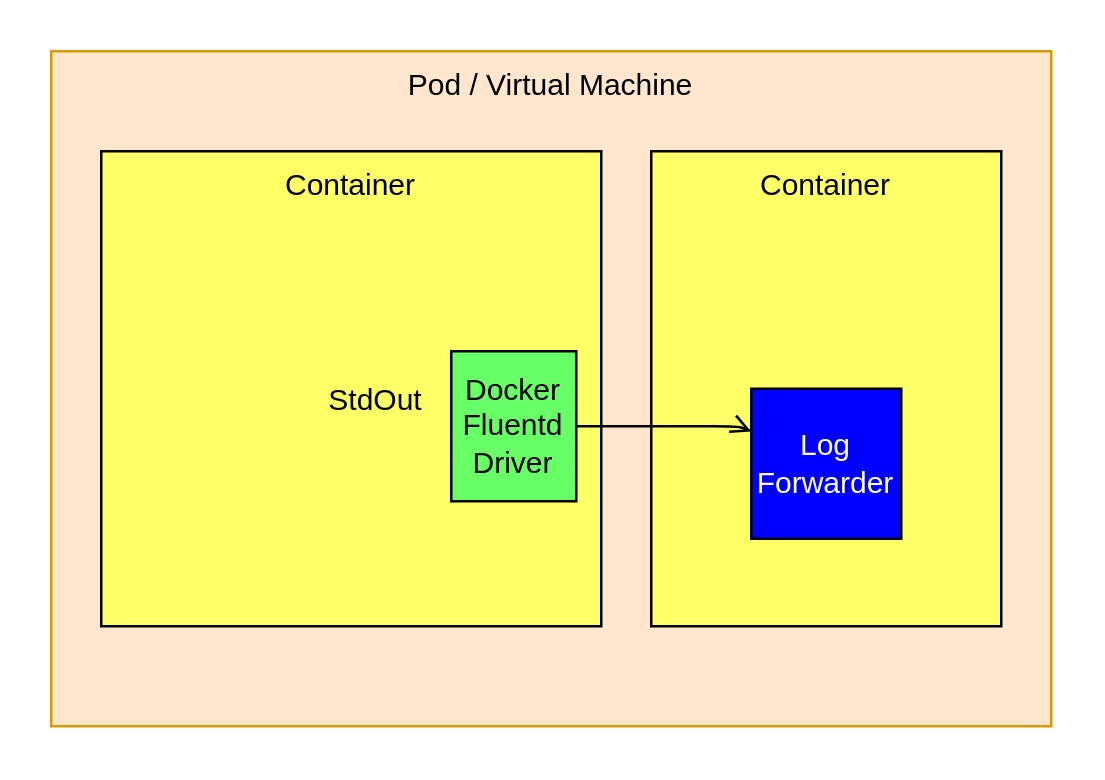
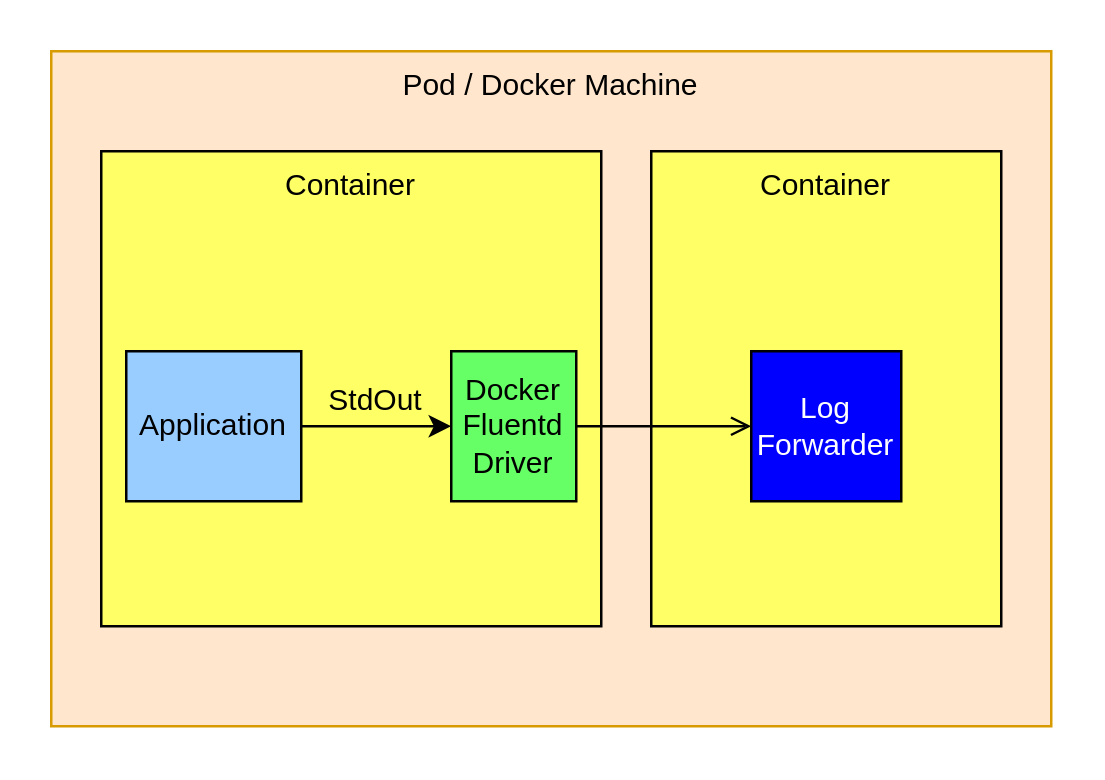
  <mxCell id="0" />
  <mxCell id="1" parent="0" />
- <mxCell id="2" value="Pod / Virtual Machine" style="rounded=0;whiteSpace=wrap;html=1;verticalAlign=top;fillColor=#ffe6cc;strokeColor=#d79b00;" vertex="1" parent="1"><mxGeometry x="20" y="20" width="400" height="270" as="geometry" /></mxCell>
+ <mxCell id="2" value="Pod / Docker Machine" style="rounded=0;whiteSpace=wrap;html=1;verticalAlign=top;fillColor=#ffe6cc;strokeColor=#d79b00;" vertex="1" parent="1"><mxGeometry x="20" y="20" width="400" height="270" as="geometry" /></mxCell>
  <mxCell id="3" value="Container" style="rounded=0;whiteSpace=wrap;html=1;labelPosition=center;verticalLabelPosition=middle;align=center;verticalAlign=top;fillColor=#FFFF66;" vertex="1" parent="1"><mxGeometry x="260" y="60" width="140" height="190" as="geometry" /></mxCell>
  <mxCell id="4" value="Container" style="rounded=0;whiteSpace=wrap;html=1;labelPosition=center;verticalLabelPosition=middle;align=center;verticalAlign=top;fillColor=#FFFF66;" parent="1" vertex="1"><mxGeometry x="40" y="60" width="200" height="190" as="geometry" /></mxCell>
+ <mxCell id="5" value="Application" style="rounded=0;whiteSpace=wrap;html=1;fillColor=#99CCFF;" parent="1" vertex="1"><mxGeometry x="50" y="140" width="70" height="60" as="geometry" /></mxCell>
  <mxCell id="6" value="Docker Fluentd Driver" style="rounded=0;whiteSpace=wrap;html=1;fillColor=#66FF66;" parent="1" vertex="1"><mxGeometry x="180" y="140" width="50" height="60" as="geometry" /></mxCell>
+ <mxCell id="7" value="" style="endArrow=classic;html=1;entryX=0;entryY=0.5;entryDx=0;entryDy=0;exitX=1;exitY=0.5;exitDx=0;exitDy=0;" parent="1" source="5" target="6" edge="1"><mxGeometry width="50" height="50" relative="1" as="geometry"><mxPoint x="50" y="320" as="sourcePoint" /><mxPoint x="100" y="270" as="targetPoint" /></mxGeometry></mxCell>
  <mxCell id="8" value="StdOut" style="text;html=1;strokeColor=none;fillColor=none;align=center;verticalAlign=middle;whiteSpace=wrap;rounded=0;" parent="1" vertex="1"><mxGeometry x="130" y="150" width="40" height="20" as="geometry" /></mxCell>
  <mxCell id="9" value="" style="endArrow=open;html=1;exitX=1;exitY=0.5;exitDx=0;exitDy=0;jumpStyle=sharp;" parent="1" source="6" target="10" edge="1"><mxGeometry width="50" height="50" relative="1" as="geometry"><mxPoint x="280" y="180" as="sourcePoint" /><mxPoint x="295" y="210" as="targetPoint" /><Array as="points"><mxPoint x="295" y="170" /></Array></mxGeometry></mxCell>
- <mxCell id="10" value="Log Forwarder" style="whiteSpace=wrap;html=1;aspect=fixed;fillColor=#0000FF;fontColor=#FFFFFF;" parent="1" vertex="1"><mxGeometry x="300" y="155" width="60" height="60" as="geometry" /></mxCell>
+ <mxCell id="10" value="Log Forwarder" style="whiteSpace=wrap;html=1;aspect=fixed;fillColor=#0000FF;fontColor=#FFFFFF;" parent="1" vertex="1"><mxGeometry x="300" y="140" width="60" height="60" as="geometry" /></mxCell>
